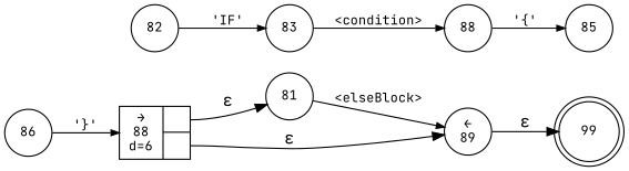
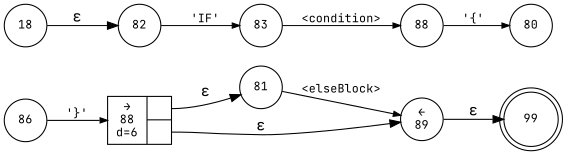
  digraph {
    fontname="JetBrains Mono"
    rankdir=LR
    node [fixedsize=true fontname="JetBrains Mono" fontsize=11 shape=circle peripheries=1]
    edge [fontname="JetBrains Mono" arrowhead=normal arrowsize=.7 fontsize=11]
    n1 [label=99 shape=doublecircle width=.6 peripheries=""]
+   n2 [label=18 width=.55]
    n3 [label=82 width=.55]
    n4 [label=83 width=.55]
    n5 [label=88 width=.55]
-   n6 [label=85 width=.55]
+   n6 [label=80 width=.55]
    n7 [label=86 width=.55]
    n8 [fixedsize=false label="{&rarr;\n88\nd=6|{<p0>|<p1>}}" shape=record]
    n9 [label=81 width=.55]
    n10 [label="&larr;\n89" width=.55]
+   n2 -> n3 [label="&epsilon;" arrowhead="" arrowsize="" fontsize=""]
    n3 -> n4 [label="'IF'"]
    n4 -> n5 [label="<condition>"]
    n5 -> n6 [label="'{'"]
    n7 -> n8 [label="'}'"]
    n8 -> n9 [label="&epsilon;" tailport=p0 arrowhead="" arrowsize="" fontsize=""]
    n8 -> n10 [label="&epsilon;" tailport=p1 arrowhead="" arrowsize="" fontsize=""]
    n9 -> n10 [label="<elseBlock>"]
    n10 -> n1 [label="&epsilon;" arrowhead="" arrowsize="" fontsize=""]
  }
